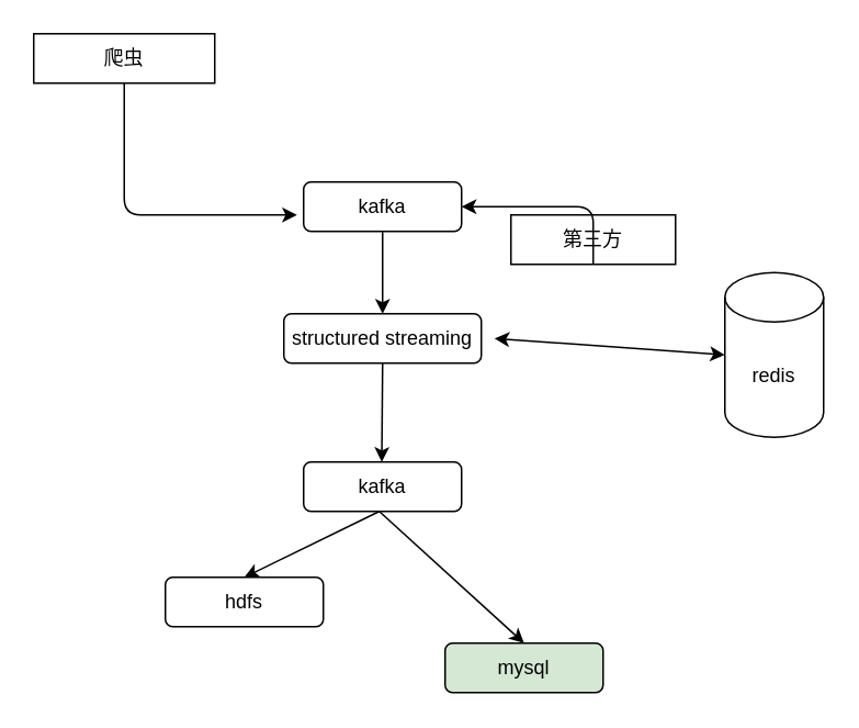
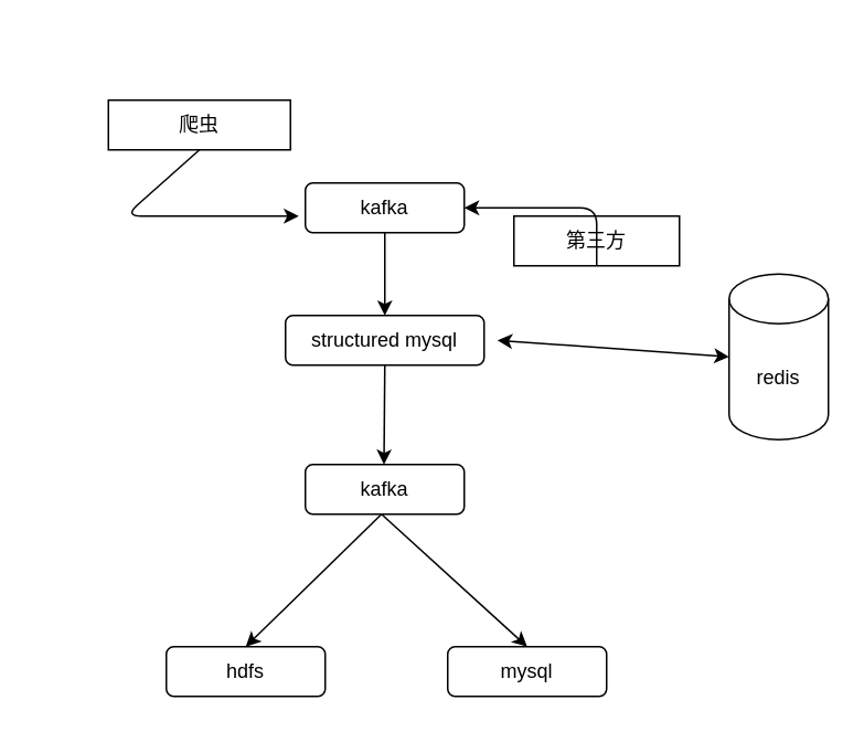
  <mxCell id="0" />
  <mxCell id="1" parent="0" />
  <mxCell id="2" value="kafka" style="rounded=1;whiteSpace=wrap;html=1;" vertex="1" parent="1"><mxGeometry x="184" y="110" width="96" height="30" as="geometry" /></mxCell>
- <mxCell id="3" value="爬虫" style="rounded=0;whiteSpace=wrap;html=1;" vertex="1" parent="1"><mxGeometry x="20" y="20" width="110" height="30" as="geometry" /></mxCell>
+ <mxCell id="3" value="爬虫" style="rounded=0;whiteSpace=wrap;html=1;" vertex="1" parent="1"><mxGeometry x="65" y="60" width="110" height="30" as="geometry" /></mxCell>
  <mxCell id="4" value="第三方" style="rounded=0;whiteSpace=wrap;html=1;" vertex="1" parent="1"><mxGeometry x="310" y="130" width="100" height="30" as="geometry" /></mxCell>
  <mxCell id="5" value="" style="endArrow=classic;html=1;exitX=0.5;exitY=1;exitDx=0;exitDy=0;" edge="1" parent="1" source="3"><mxGeometry width="50" height="50" relative="1" as="geometry"><mxPoint x="220" y="490" as="sourcePoint" /><mxPoint x="180" y="130" as="targetPoint" /><Array as="points"><mxPoint x="75" y="130" /></Array></mxGeometry></mxCell>
  <mxCell id="6" value="" style="endArrow=classic;html=1;exitX=0.5;exitY=1;exitDx=0;exitDy=0;entryX=1;entryY=0.5;entryDx=0;entryDy=0;" edge="1" parent="1" source="4" target="2"><mxGeometry width="50" height="50" relative="1" as="geometry"><mxPoint x="85" y="60" as="sourcePoint" /><mxPoint x="190" y="140" as="targetPoint" /><Array as="points"><mxPoint x="360" y="125" /></Array></mxGeometry></mxCell>
- <mxCell id="7" value="structured streaming" style="rounded=1;whiteSpace=wrap;html=1;" vertex="1" parent="1"><mxGeometry x="172" y="190" width="120" height="30" as="geometry" /></mxCell>
+ <mxCell id="7" value="structured mysql" style="rounded=1;whiteSpace=wrap;html=1;" vertex="1" parent="1"><mxGeometry x="172" y="190" width="120" height="30" as="geometry" /></mxCell>
  <mxCell id="8" value="" style="endArrow=classic;html=1;exitX=0.5;exitY=1;exitDx=0;exitDy=0;entryX=0.5;entryY=0;entryDx=0;entryDy=0;" edge="1" parent="1" source="2" target="7"><mxGeometry width="50" height="50" relative="1" as="geometry"><mxPoint x="370" y="60" as="sourcePoint" /><mxPoint x="290" y="135" as="targetPoint" /></mxGeometry></mxCell>
  <mxCell id="9" value="redis" style="shape=cylinder3;whiteSpace=wrap;html=1;boundedLbl=1;backgroundOutline=1;size=15;" vertex="1" parent="1"><mxGeometry x="440" y="165" width="60" height="100" as="geometry" /></mxCell>
  <mxCell id="10" value="" style="endArrow=classic;startArrow=classic;html=1;entryX=0;entryY=0.5;entryDx=0;entryDy=0;entryPerimeter=0;" edge="1" parent="1" target="9"><mxGeometry width="50" height="50" relative="1" as="geometry"><mxPoint x="300" y="205" as="sourcePoint" /><mxPoint x="270" y="390" as="targetPoint" /></mxGeometry></mxCell>
  <mxCell id="11" value="kafka" style="rounded=1;whiteSpace=wrap;html=1;" vertex="1" parent="1"><mxGeometry x="184" y="280" width="96" height="30" as="geometry" /></mxCell>
  <mxCell id="12" value="" style="endArrow=classic;html=1;exitX=0.5;exitY=1;exitDx=0;exitDy=0;entryX=0.5;entryY=0;entryDx=0;entryDy=0;" edge="1" parent="1" source="7"><mxGeometry width="50" height="50" relative="1" as="geometry"><mxPoint x="231.5" y="230" as="sourcePoint" /><mxPoint x="231.5" y="280" as="targetPoint" /></mxGeometry></mxCell>
  <mxCell id="13" value="" style="endArrow=classic;html=1;exitX=0.5;exitY=1;exitDx=0;exitDy=0;entryX=0.5;entryY=0;entryDx=0;entryDy=0;" edge="1" parent="1" target="15"><mxGeometry width="50" height="50" relative="1" as="geometry"><mxPoint x="230" y="310" as="sourcePoint" /><mxPoint x="150" y="385" as="targetPoint" /></mxGeometry></mxCell>
  <mxCell id="14" value="" style="endArrow=classic;html=1;exitX=0.5;exitY=1;exitDx=0;exitDy=0;entryX=0.5;entryY=0;entryDx=0;entryDy=0;" edge="1" parent="1" target="16"><mxGeometry width="50" height="50" relative="1" as="geometry"><mxPoint x="230" y="310" as="sourcePoint" /><mxPoint x="320" y="380" as="targetPoint" /></mxGeometry></mxCell>
- <mxCell id="15" value="hdfs" style="rounded=1;whiteSpace=wrap;html=1;" vertex="1" parent="1"><mxGeometry x="100" y="350" width="96" height="30" as="geometry" /></mxCell>
- <mxCell id="16" value="mysql" style="rounded=1;whiteSpace=wrap;html=1;fillColor=#d5e8d4;" vertex="1" parent="1"><mxGeometry x="270" y="390" width="96" height="30" as="geometry" /></mxCell>
+ <mxCell id="15" value="hdfs" style="rounded=1;whiteSpace=wrap;html=1;" vertex="1" parent="1"><mxGeometry x="100" y="390" width="96" height="30" as="geometry" /></mxCell>
+ <mxCell id="16" value="mysql" style="rounded=1;whiteSpace=wrap;html=1;" vertex="1" parent="1"><mxGeometry x="270" y="390" width="96" height="30" as="geometry" /></mxCell>
